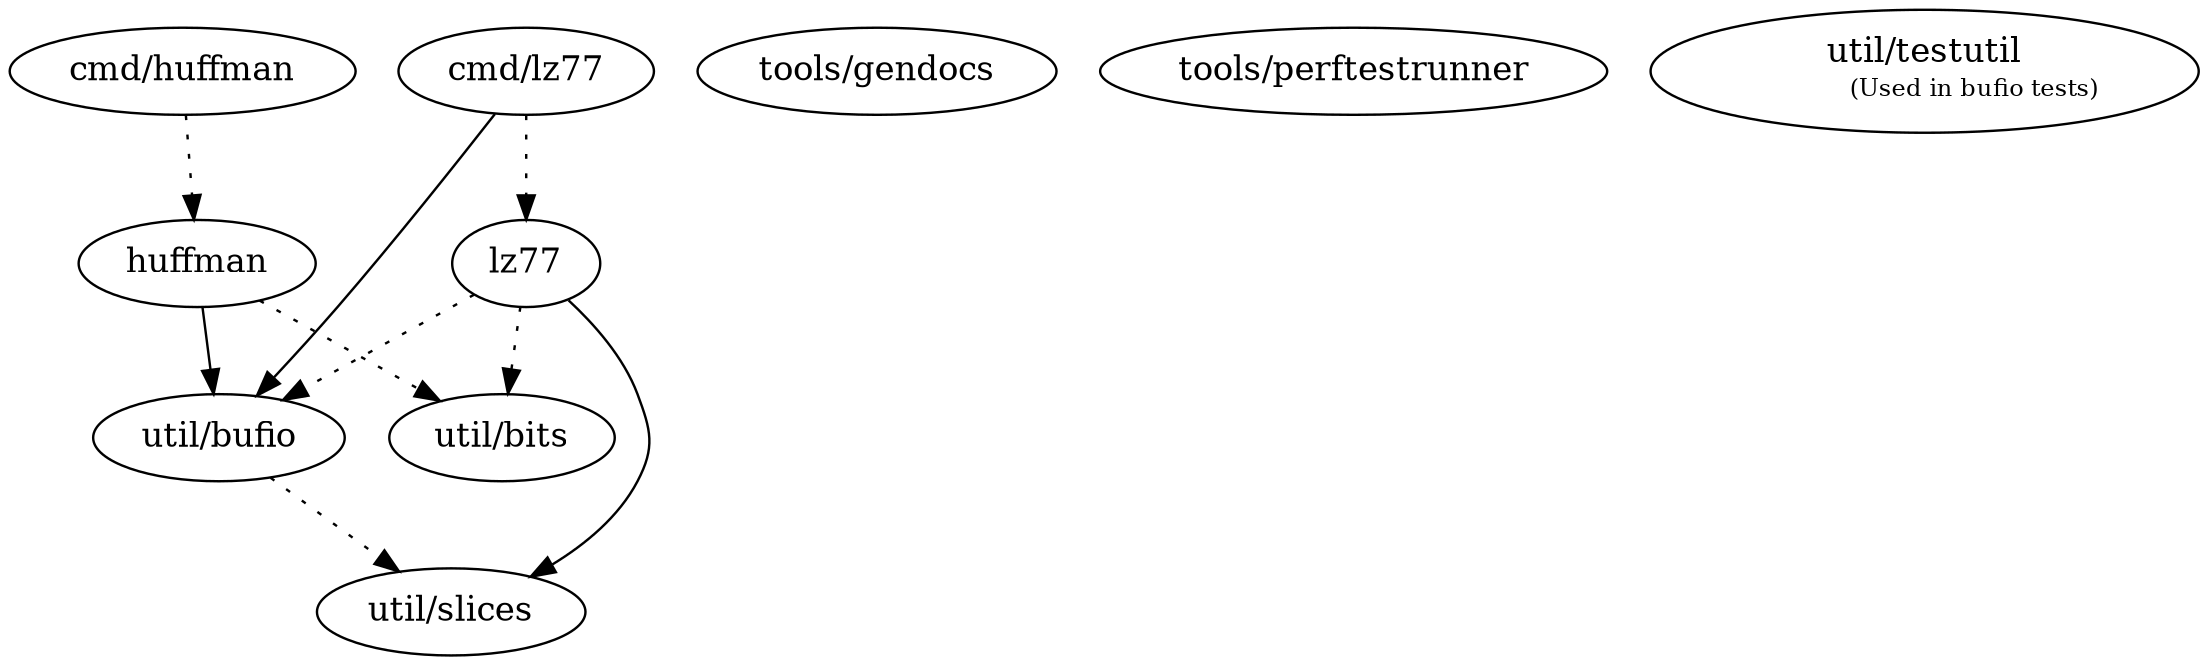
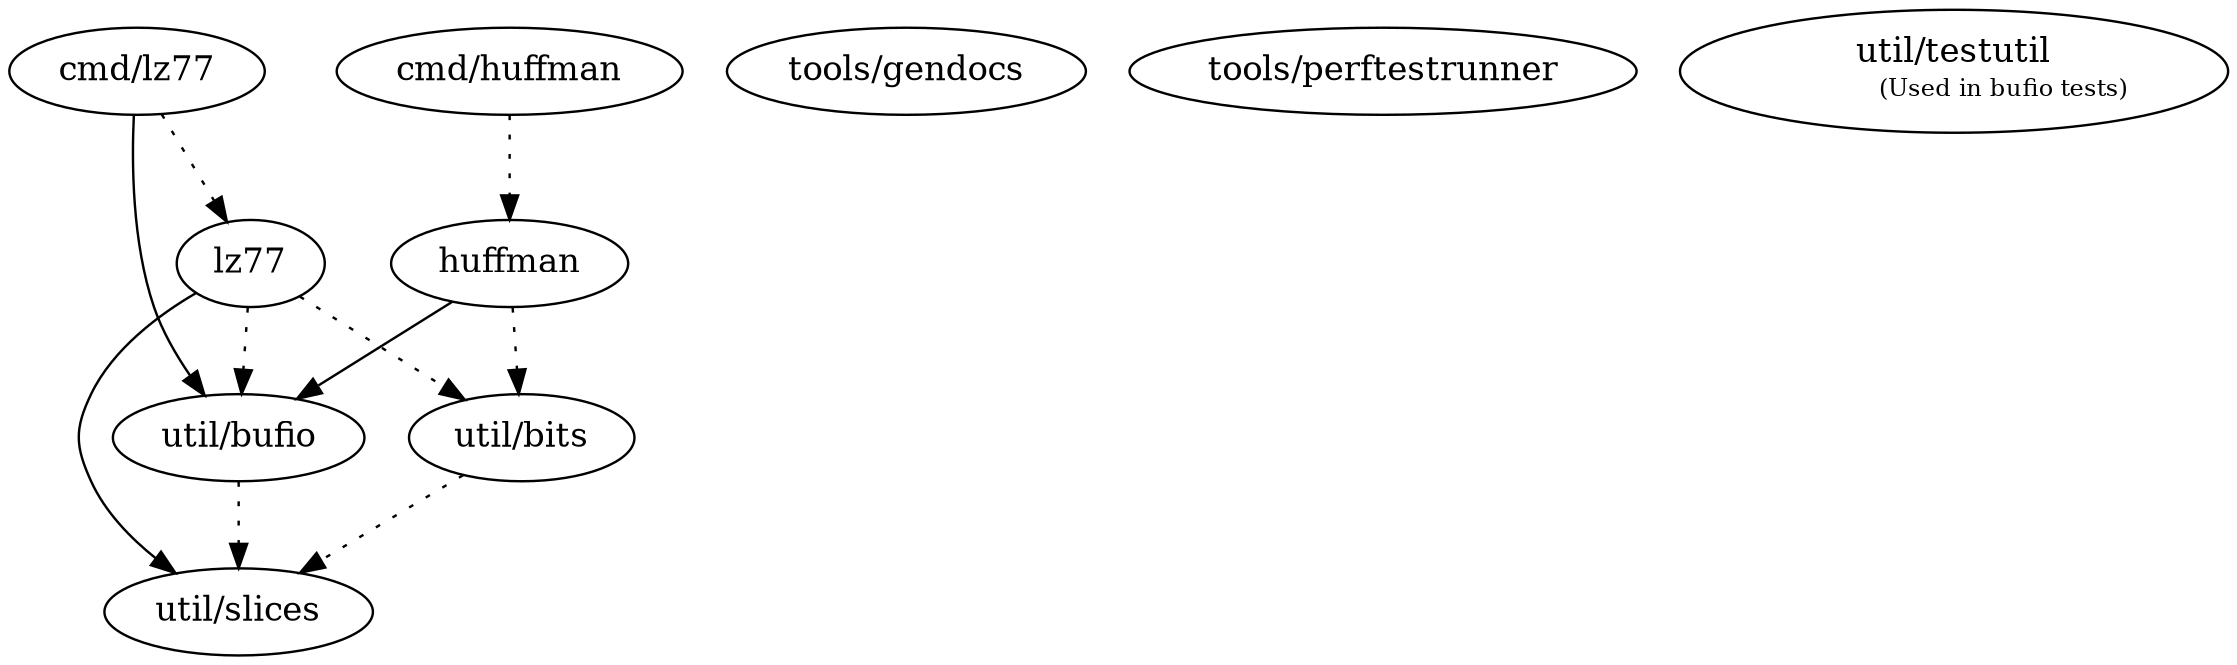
  digraph {
    edge [style=dotted]
    "cmd/huffman"
    huffman
    "util/bits"
    "util/bufio"
    "util/slices"
    "cmd/lz77"
    lz77
    "tools/gendocs"
    "tools/perftestrunner"
    n10 [label=<util/testutil<BR />         <FONT POINT-SIZE="10">(Used in bufio tests)</FONT>>]
    "cmd/huffman" -> huffman
    huffman -> "util/bits"
    huffman -> "util/bufio" [style=solid]
+   "util/bits" -> "util/slices"
    "util/bufio" -> "util/slices"
    "cmd/lz77" -> "util/bufio" [style=solid]
    "cmd/lz77" -> lz77
    lz77 -> "util/bits"
    lz77 -> "util/bufio"
    lz77 -> "util/slices" [style=solid]
  }
